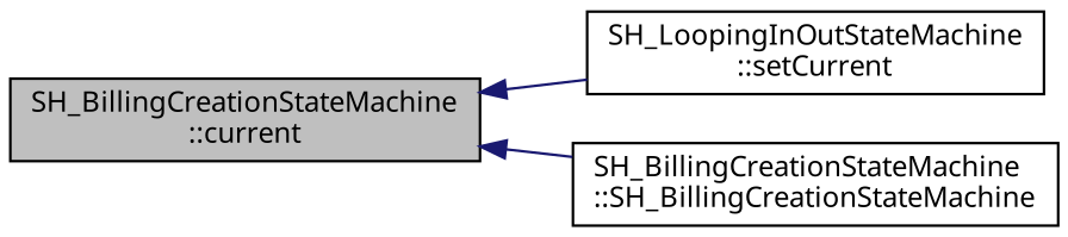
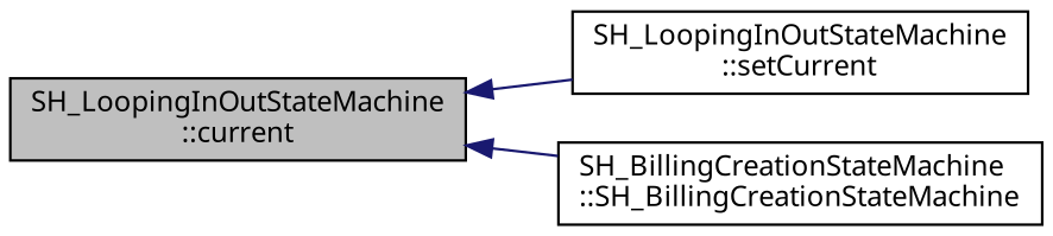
  digraph {
    rankdir=LR
    node [color=black fontname=Verdana fontsize=11 shape=record]
    edge [color=midnightblue dir=back fontname=Verdana fontsize=11 labelfontname=Verdana labelfontsize=11 style=solid]
-   n1 [fillcolor=grey75 fontcolor=black height=0.2 label="SH_BillingCreationStateMachine\l::current" style=filled width=0.4]
+   n1 [fillcolor=grey75 fontcolor=black height=0.2 label="SH_LoopingInOutStateMachine\l::current" style=filled width=0.4]
    n2 [height=0.2 label="SH_LoopingInOutStateMachine\l::setCurrent" width=0.4]
    n3 [height=0.2 label="SH_BillingCreationStateMachine\l::SH_BillingCreationStateMachine" width=0.4]
    n1 -> n2
    n1 -> n3
  }
